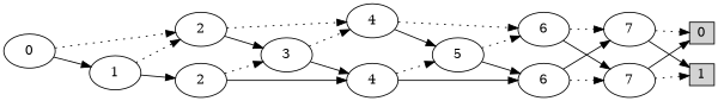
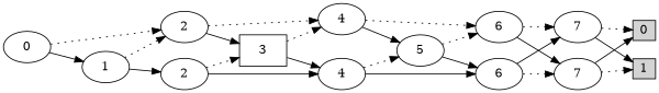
  digraph {
    rankdir=LR
    edge [style=dotted]
    n1 [height=0.3 label=0 shape=box style=filled width=0.3]
    n2 [height=0.3 label=1 shape=box style=filled width=0.3]
    n3 [label=0]
    n4 [label=2]
    n5 [label=1]
    n6 [label=4]
-   n7 [label=3]
+   n7 [label=3 shape=box]
    n8 [label=2]
    n9 [label=6]
    n10 [label=5]
    n11 [label=4]
    n12 [label=7]
    n13 [label=7]
    n14 [label=6]
    n3 -> n4
    n3 -> n5 [style=filled]
    n4 -> n6
    n4 -> n7 [style=filled]
    n5 -> n4
    n5 -> n8 [style=filled]
    n6 -> n9
    n6 -> n10 [style=filled]
    n7 -> n6
    n7 -> n11 [style=filled]
    n8 -> n7
    n8 -> n11 [style=filled]
    n9 -> n12
    n9 -> n13 [style=filled]
    n10 -> n9
    n10 -> n14 [style=filled]
    n11 -> n10
    n11 -> n14 [style=filled]
    n12 -> n1
    n12 -> n2 [style=filled]
    n13 -> n1 [style=filled]
    n13 -> n2
    n14 -> n12 [style=filled]
    n14 -> n13
  }
